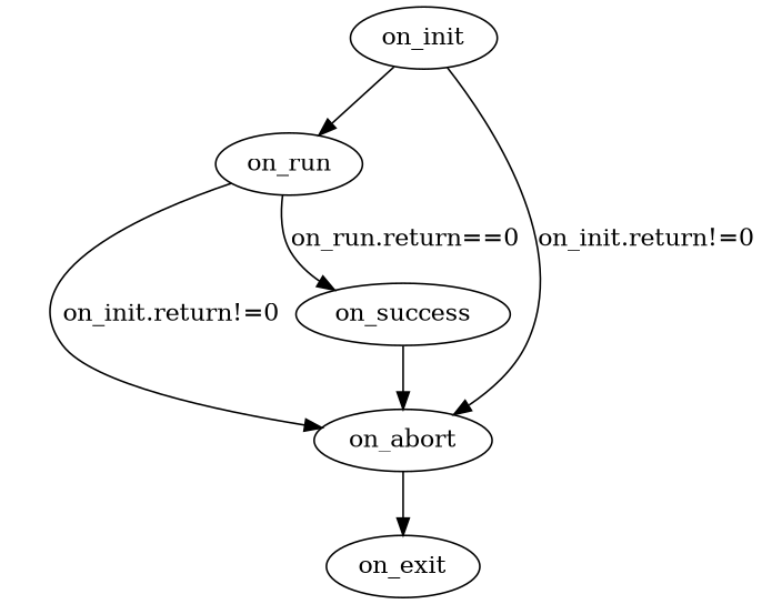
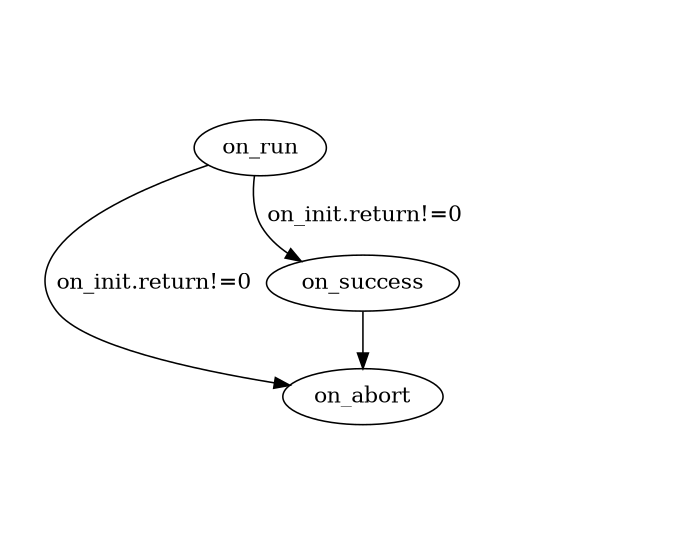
  digraph {
-   on_init
    on_run
    on_abort
    on_success
-   on_exit
-   on_init -> on_run
-   on_init -> on_abort [label="on_init.return!=0"]
    on_run -> on_abort [label="on_init.return!=0"]
-   on_run -> on_success [label="on_run.return==0"]
-   on_abort -> on_exit
+   on_run -> on_success [label="on_init.return!=0"]
    on_success -> on_abort
  }
